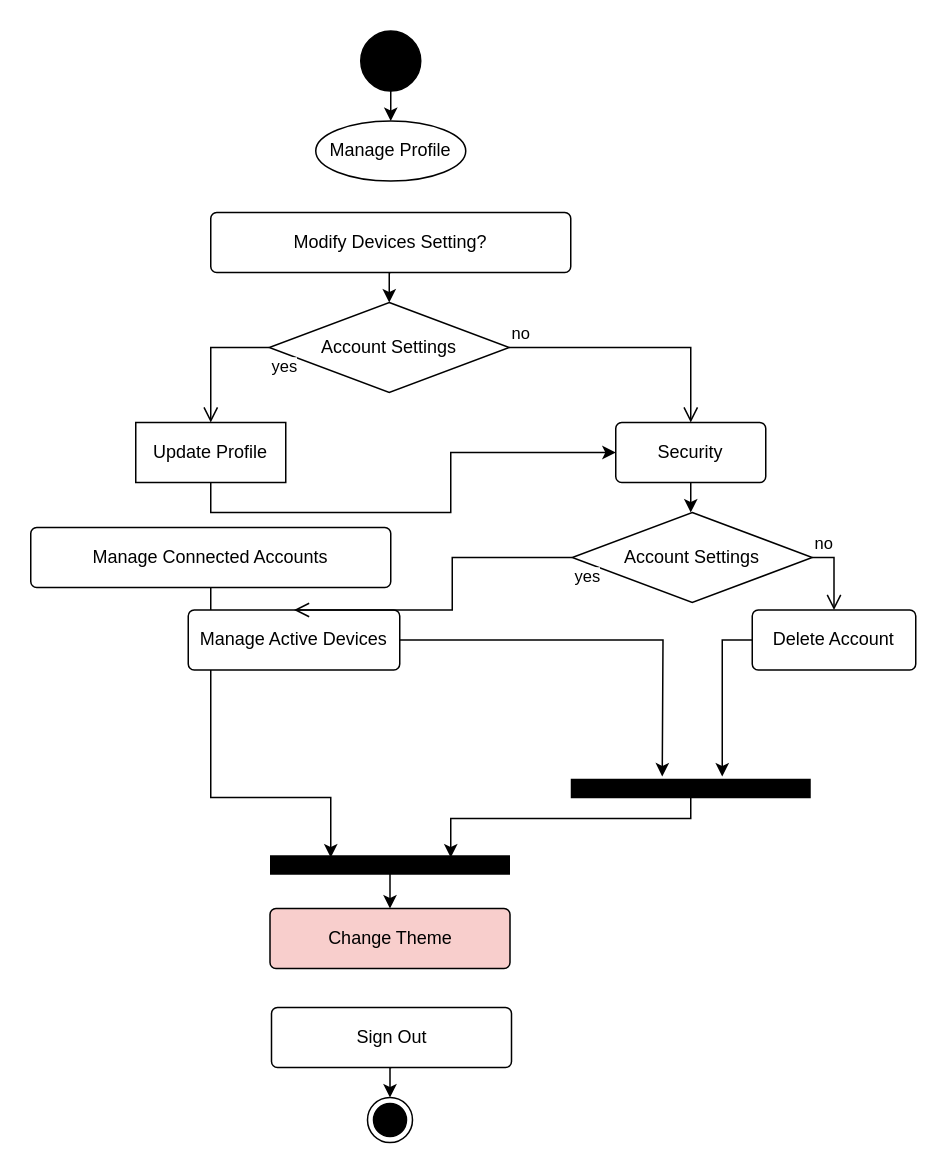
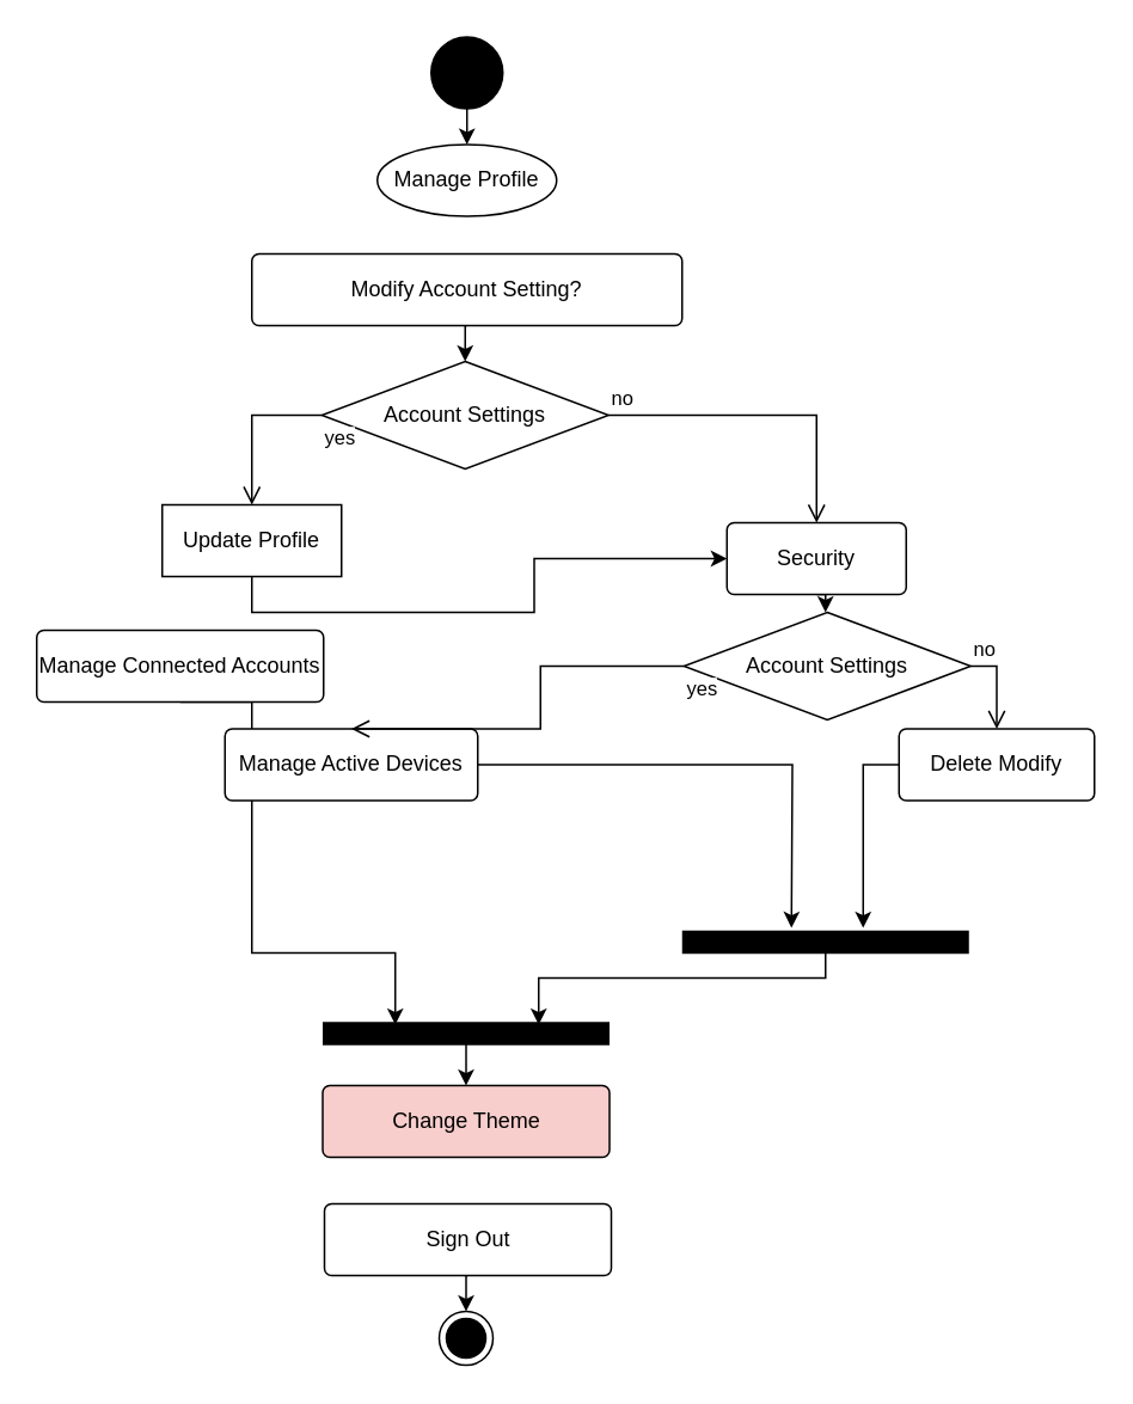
  <mxCell id="0" />
  <mxCell id="1" parent="0" />
  <mxCell id="2" style="edgeStyle=orthogonalEdgeStyle;rounded=0;orthogonalLoop=1;jettySize=auto;html=1;exitX=0.5;exitY=1;exitDx=0;exitDy=0;entryX=0.5;entryY=0;entryDx=0;entryDy=0;" parent="1" source="3" target="4" edge="1"><mxGeometry relative="1" as="geometry" /></mxCell>
  <mxCell id="3" value="" style="ellipse;whiteSpace=wrap;html=1;aspect=fixed;fillColor=#000000;" parent="1" vertex="1"><mxGeometry x="240" y="20" width="40" height="40" as="geometry" /></mxCell>
  <mxCell id="4" value="Manage Profile" style="ellipse;arcSize=10;whiteSpace=wrap;html=1;align=center;" parent="1" vertex="1"><mxGeometry x="210" y="80" width="100" height="40" as="geometry" /></mxCell>
  <mxCell id="5" style="edgeStyle=orthogonalEdgeStyle;rounded=0;orthogonalLoop=1;jettySize=auto;html=1;exitX=0.5;exitY=1;exitDx=0;exitDy=0;" parent="1" source="6" target="8" edge="1"><mxGeometry relative="1" as="geometry" /></mxCell>
  <mxCell id="6" value="Update Profile" style="arcSize=10;whiteSpace=wrap;html=1;align=center;rounded=0;" parent="1" vertex="1"><mxGeometry x="90" y="281" width="100" height="40" as="geometry" /></mxCell>
  <mxCell id="7" style="edgeStyle=orthogonalEdgeStyle;rounded=0;orthogonalLoop=1;jettySize=auto;html=1;exitX=0.5;exitY=1;exitDx=0;exitDy=0;entryX=0.5;entryY=0;entryDx=0;entryDy=0;" parent="1" source="8" edge="1"><mxGeometry relative="1" as="geometry"><mxPoint x="460" y="341" as="targetPoint" /></mxGeometry></mxCell>
- <mxCell id="8" value="Security" style="rounded=1;arcSize=10;whiteSpace=wrap;html=1;align=center;" parent="1" vertex="1"><mxGeometry x="410" y="281" width="100" height="40" as="geometry" /></mxCell>
+ <mxCell id="8" value="Security" style="rounded=1;arcSize=10;whiteSpace=wrap;html=1;align=center;" parent="1" vertex="1"><mxGeometry x="405" y="291" width="100" height="40" as="geometry" /></mxCell>
  <mxCell id="9" style="edgeStyle=orthogonalEdgeStyle;rounded=0;orthogonalLoop=1;jettySize=auto;html=1;exitX=0.5;exitY=1;exitDx=0;exitDy=0;" parent="1" source="10" edge="1"><mxGeometry relative="1" as="geometry"><mxPoint x="220" y="571" as="targetPoint" /><Array as="points"><mxPoint x="140" y="531" /><mxPoint x="220" y="531" /></Array><mxPoint x="140" y="441" as="sourcePoint" /></mxGeometry></mxCell>
- <mxCell id="10" value="Manage Connected Accounts" style="rounded=1;arcSize=10;whiteSpace=wrap;html=1;align=center;" parent="1" vertex="1"><mxGeometry x="20" y="351" width="240" height="40" as="geometry" /></mxCell>
+ <mxCell id="10" value="Manage Connected Accounts" style="rounded=1;arcSize=10;whiteSpace=wrap;html=1;align=center;" parent="1" vertex="1"><mxGeometry x="20" y="351" width="160" height="40" as="geometry" /></mxCell>
  <mxCell id="11" style="edgeStyle=orthogonalEdgeStyle;rounded=0;orthogonalLoop=1;jettySize=auto;html=1;exitX=1;exitY=0.5;exitDx=0;exitDy=0;" parent="1" source="12" edge="1"><mxGeometry relative="1" as="geometry"><mxPoint x="441" y="517" as="targetPoint" /></mxGeometry></mxCell>
  <mxCell id="12" value="Manage Active Devices" style="rounded=1;arcSize=10;whiteSpace=wrap;html=1;align=center;" parent="1" vertex="1"><mxGeometry x="125" y="406" width="141" height="40" as="geometry" /></mxCell>
  <mxCell id="13" style="edgeStyle=orthogonalEdgeStyle;rounded=0;orthogonalLoop=1;jettySize=auto;html=1;exitX=0;exitY=0.5;exitDx=0;exitDy=0;" parent="1" source="14" edge="1"><mxGeometry relative="1" as="geometry"><mxPoint x="481" y="517" as="targetPoint" /><Array as="points"><mxPoint x="481" y="426" /><mxPoint x="481" y="517" /></Array></mxGeometry></mxCell>
- <mxCell id="14" value="Delete Account" style="rounded=1;arcSize=10;whiteSpace=wrap;html=1;align=center;" parent="1" vertex="1"><mxGeometry x="501" y="406" width="109" height="40" as="geometry" /></mxCell>
+ <mxCell id="14" value="Delete Modify" style="rounded=1;arcSize=10;whiteSpace=wrap;html=1;align=center;" parent="1" vertex="1"><mxGeometry x="501" y="406" width="109" height="40" as="geometry" /></mxCell>
  <mxCell id="15" value="" style="line;strokeWidth=13;rotatable=0;dashed=0;labelPosition=right;align=left;verticalAlign=middle;spacingTop=0;spacingLeft=6;points=[];portConstraint=eastwest;" parent="1" vertex="1"><mxGeometry x="179.5" y="571" width="160" height="10" as="geometry" /></mxCell>
  <mxCell id="16" value="Change Theme" style="rounded=1;arcSize=10;whiteSpace=wrap;html=1;align=center;fillColor=#f8cecc;" parent="1" vertex="1"><mxGeometry x="179.5" y="605" width="160" height="40" as="geometry" /></mxCell>
  <mxCell id="17" value="Account Settings" style="rhombus;whiteSpace=wrap;html=1;fontColor=#000000;fillColor=#FFFFFF;strokeColor=#000000;" parent="1" vertex="1"><mxGeometry x="179" y="201" width="160" height="60" as="geometry" /></mxCell>
  <mxCell id="18" value="no" style="edgeStyle=orthogonalEdgeStyle;html=1;align=left;verticalAlign=bottom;endArrow=open;endSize=8;strokeColor=#000000;rounded=0;entryX=0.5;entryY=0;entryDx=0;entryDy=0;" parent="1" source="17" target="8" edge="1"><mxGeometry x="-1" relative="1" as="geometry"><mxPoint x="230" y="511" as="targetPoint" /></mxGeometry></mxCell>
  <mxCell id="19" value="yes" style="edgeStyle=orthogonalEdgeStyle;html=1;align=left;verticalAlign=top;endArrow=open;endSize=8;strokeColor=#000000;rounded=0;entryX=0.5;entryY=0;entryDx=0;entryDy=0;exitX=0;exitY=0.5;exitDx=0;exitDy=0;" parent="1" source="17" target="6" edge="1"><mxGeometry x="-1" relative="1" as="geometry"><mxPoint x="90" y="591" as="targetPoint" /></mxGeometry></mxCell>
  <mxCell id="20" value="" style="endArrow=classic;html=1;rounded=0;entryX=0.5;entryY=0;entryDx=0;entryDy=0;" parent="1" source="15" target="16" edge="1"><mxGeometry width="50" height="50" relative="1" as="geometry"><mxPoint x="159.5" y="575" as="sourcePoint" /><mxPoint x="209.5" y="525" as="targetPoint" /></mxGeometry></mxCell>
  <mxCell id="21" value="" style="line;strokeWidth=13;rotatable=0;dashed=0;labelPosition=right;align=left;verticalAlign=middle;spacingTop=0;spacingLeft=6;points=[];portConstraint=eastwest;" parent="1" vertex="1"><mxGeometry x="380" y="520" width="160" height="10" as="geometry" /></mxCell>
  <mxCell id="22" value="" style="endArrow=classic;html=1;rounded=0;" parent="1" edge="1"><mxGeometry width="50" height="50" relative="1" as="geometry"><mxPoint x="460" y="531" as="sourcePoint" /><mxPoint x="300" y="571" as="targetPoint" /><Array as="points"><mxPoint x="460" y="545" /><mxPoint x="300" y="545" /></Array></mxGeometry></mxCell>
  <mxCell id="23" style="edgeStyle=orthogonalEdgeStyle;rounded=0;orthogonalLoop=1;jettySize=auto;html=1;exitX=0.5;exitY=1;exitDx=0;exitDy=0;entryX=0.5;entryY=0;entryDx=0;entryDy=0;" parent="1" source="24" target="17" edge="1"><mxGeometry relative="1" as="geometry" /></mxCell>
- <mxCell id="24" value="Modify Devices Setting?" style="rounded=1;arcSize=10;whiteSpace=wrap;html=1;align=center;" parent="1" vertex="1"><mxGeometry x="140" y="141" width="240" height="40" as="geometry" /></mxCell>
+ <mxCell id="24" value="Modify Account Setting?" style="rounded=1;arcSize=10;whiteSpace=wrap;html=1;align=center;" parent="1" vertex="1"><mxGeometry x="140" y="141" width="240" height="40" as="geometry" /></mxCell>
  <mxCell id="25" value="Account Settings" style="rhombus;whiteSpace=wrap;html=1;fontColor=#000000;fillColor=#FFFFFF;strokeColor=#000000;" parent="1" vertex="1"><mxGeometry x="381" y="341" width="160" height="60" as="geometry" /></mxCell>
  <mxCell id="26" value="no" style="edgeStyle=orthogonalEdgeStyle;html=1;align=left;verticalAlign=bottom;endArrow=open;endSize=8;strokeColor=#000000;rounded=0;entryX=0.5;entryY=0;entryDx=0;entryDy=0;" parent="1" source="25" target="14" edge="1"><mxGeometry x="-1" relative="1" as="geometry"><mxPoint x="621" y="417" as="targetPoint" /><Array as="points"><mxPoint x="555" y="371" /></Array></mxGeometry></mxCell>
  <mxCell id="27" value="yes" style="edgeStyle=orthogonalEdgeStyle;html=1;align=left;verticalAlign=top;endArrow=open;endSize=8;strokeColor=#000000;rounded=0;entryX=0.5;entryY=0;entryDx=0;entryDy=0;" parent="1" source="25" target="12" edge="1"><mxGeometry x="-1" relative="1" as="geometry"><mxPoint x="275" y="427" as="targetPoint" /><Array as="points"><mxPoint x="301" y="371" /></Array></mxGeometry></mxCell>
  <mxCell id="28" style="edgeStyle=orthogonalEdgeStyle;rounded=0;orthogonalLoop=1;jettySize=auto;html=1;exitX=0.5;exitY=1;exitDx=0;exitDy=0;entryX=0.5;entryY=0;entryDx=0;entryDy=0;" parent="1" source="29" target="30" edge="1"><mxGeometry relative="1" as="geometry" /></mxCell>
  <mxCell id="29" value="Sign Out" style="rounded=1;arcSize=10;whiteSpace=wrap;html=1;align=center;" parent="1" vertex="1"><mxGeometry x="180.5" y="671" width="160" height="40" as="geometry" /></mxCell>
  <mxCell id="30" value="" style="ellipse;html=1;shape=endState;fillColor=#000000;strokeColor=#000000;" parent="1" vertex="1"><mxGeometry x="244.5" y="731" width="30" height="30" as="geometry" /></mxCell>
